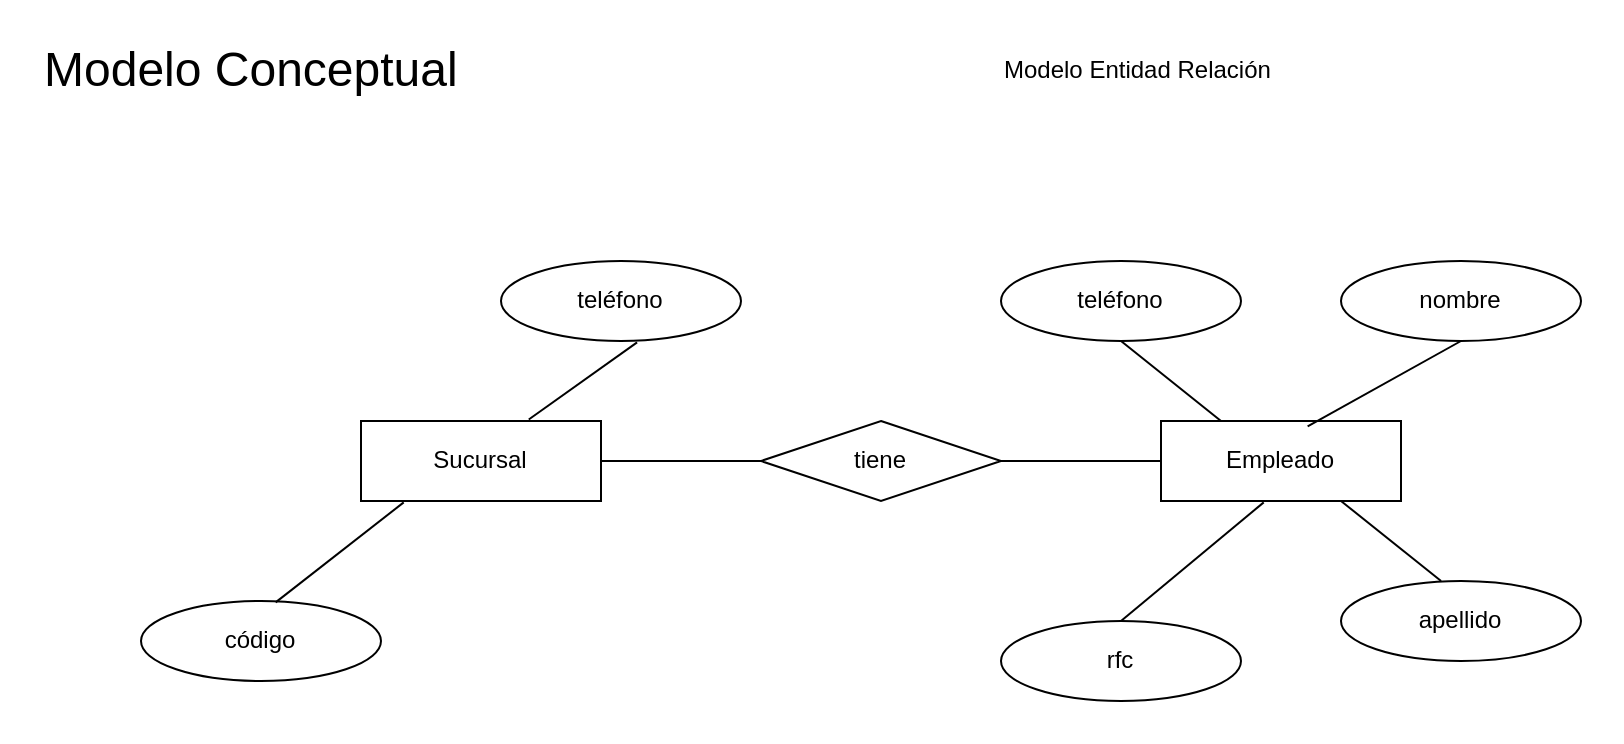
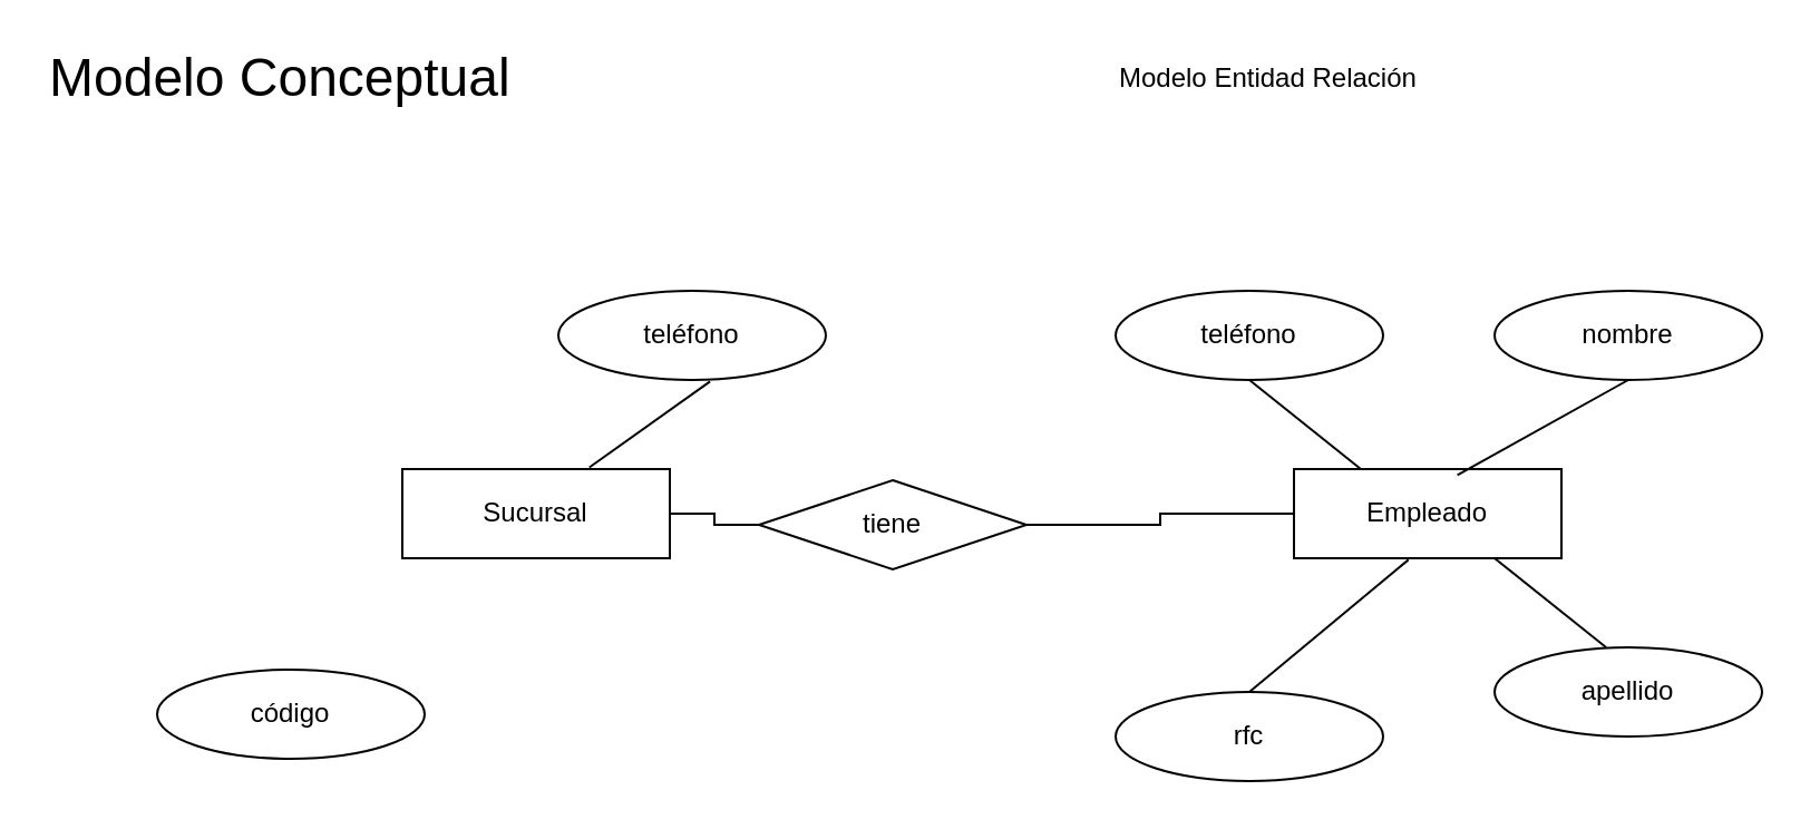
  <mxCell id="0" />
  <mxCell id="1" parent="0" />
  <mxCell id="2" value="Modelo Conceptual" style="text;html=1;align=left;verticalAlign=middle;whiteSpace=wrap;rounded=0;fontSize=24;" vertex="1" parent="1"><mxGeometry x="20" y="20" width="220" height="30" as="geometry" /></mxCell>
  <mxCell id="3" value="Sucursal" style="rounded=0;whiteSpace=wrap;html=1;" vertex="1" parent="1"><mxGeometry x="180" y="210" width="120" height="40" as="geometry" /></mxCell>
  <mxCell id="4" value="teléfono" style="ellipse;whiteSpace=wrap;html=1;" vertex="1" parent="1"><mxGeometry x="250" y="130" width="120" height="40" as="geometry" /></mxCell>
  <mxCell id="5" value="código" style="ellipse;whiteSpace=wrap;html=1;" vertex="1" parent="1"><mxGeometry x="70" y="300" width="120" height="40" as="geometry" /></mxCell>
  <mxCell id="6" value="" style="endArrow=none;html=1;rounded=0;entryX=0.567;entryY=1.017;entryDx=0;entryDy=0;entryPerimeter=0;exitX=0.699;exitY=-0.019;exitDx=0;exitDy=0;exitPerimeter=0;" edge="1" parent="1" source="3" target="4"><mxGeometry width="50" height="50" relative="1" as="geometry"><mxPoint x="400" y="260" as="sourcePoint" /><mxPoint x="450" y="210" as="targetPoint" /></mxGeometry></mxCell>
- <mxCell id="7" value="" style="endArrow=none;html=1;rounded=0;exitX=0.561;exitY=0.017;exitDx=0;exitDy=0;exitPerimeter=0;entryX=0.178;entryY=1.017;entryDx=0;entryDy=0;entryPerimeter=0;" edge="1" parent="1" source="5" target="3"><mxGeometry width="50" height="50" relative="1" as="geometry"><mxPoint x="400" y="260" as="sourcePoint" /><mxPoint x="450" y="210" as="targetPoint" /></mxGeometry></mxCell>
  <mxCell id="8" value="Empleado" style="rounded=0;whiteSpace=wrap;html=1;" vertex="1" parent="1"><mxGeometry x="580" y="210" width="120" height="40" as="geometry" /></mxCell>
  <mxCell id="9" value="nombre" style="ellipse;whiteSpace=wrap;html=1;" vertex="1" parent="1"><mxGeometry x="670" y="130" width="120" height="40" as="geometry" /></mxCell>
  <mxCell id="10" value="apellido" style="ellipse;whiteSpace=wrap;html=1;" vertex="1" parent="1"><mxGeometry x="670" y="290" width="120" height="40" as="geometry" /></mxCell>
  <mxCell id="11" value="rfc" style="ellipse;whiteSpace=wrap;html=1;" vertex="1" parent="1"><mxGeometry x="500" y="310" width="120" height="40" as="geometry" /></mxCell>
  <mxCell id="12" value="teléfono" style="ellipse;whiteSpace=wrap;html=1;" vertex="1" parent="1"><mxGeometry x="500" y="130" width="120" height="40" as="geometry" /></mxCell>
  <mxCell id="13" value="" style="endArrow=none;html=1;rounded=0;entryX=0.5;entryY=1;entryDx=0;entryDy=0;exitX=0.25;exitY=0;exitDx=0;exitDy=0;" edge="1" parent="1" source="8" target="12"><mxGeometry width="50" height="50" relative="1" as="geometry"><mxPoint x="430" y="260" as="sourcePoint" /><mxPoint x="480" y="210" as="targetPoint" /></mxGeometry></mxCell>
  <mxCell id="14" value="" style="endArrow=none;html=1;rounded=0;entryX=0.5;entryY=1;entryDx=0;entryDy=0;exitX=0.611;exitY=0.067;exitDx=0;exitDy=0;exitPerimeter=0;" edge="1" parent="1" source="8" target="9"><mxGeometry width="50" height="50" relative="1" as="geometry"><mxPoint x="430" y="260" as="sourcePoint" /><mxPoint x="480" y="210" as="targetPoint" /></mxGeometry></mxCell>
  <mxCell id="15" value="" style="endArrow=none;html=1;rounded=0;exitX=0.5;exitY=0;exitDx=0;exitDy=0;entryX=0.428;entryY=1.017;entryDx=0;entryDy=0;entryPerimeter=0;" edge="1" parent="1" source="11" target="8"><mxGeometry width="50" height="50" relative="1" as="geometry"><mxPoint x="430" y="260" as="sourcePoint" /><mxPoint x="480" y="210" as="targetPoint" /></mxGeometry></mxCell>
  <mxCell id="16" value="" style="endArrow=none;html=1;rounded=0;exitX=0.417;exitY=0;exitDx=0;exitDy=0;exitPerimeter=0;entryX=0.75;entryY=1;entryDx=0;entryDy=0;" edge="1" parent="1" source="10" target="8"><mxGeometry width="50" height="50" relative="1" as="geometry"><mxPoint x="430" y="260" as="sourcePoint" /><mxPoint x="480" y="210" as="targetPoint" /></mxGeometry></mxCell>
  <mxCell id="17" value="Modelo Entidad Relación" style="text;html=1;align=left;verticalAlign=middle;whiteSpace=wrap;rounded=0;" vertex="1" parent="1"><mxGeometry x="500" y="20" width="190" height="30" as="geometry" /></mxCell>
  <mxCell id="18" style="edgeStyle=orthogonalEdgeStyle;rounded=0;orthogonalLoop=1;jettySize=auto;html=1;entryX=1;entryY=0.5;entryDx=0;entryDy=0;endArrow=none;startFill=0;" edge="1" parent="1" source="20" target="3"><mxGeometry relative="1" as="geometry" /></mxCell>
  <mxCell id="19" style="edgeStyle=orthogonalEdgeStyle;rounded=0;orthogonalLoop=1;jettySize=auto;html=1;entryX=0;entryY=0.5;entryDx=0;entryDy=0;endArrow=none;startFill=0;" edge="1" parent="1" source="20" target="8"><mxGeometry relative="1" as="geometry" /></mxCell>
- <mxCell id="20" value="tiene" style="rhombus;whiteSpace=wrap;html=1;" vertex="1" parent="1"><mxGeometry x="380" y="210" width="120" height="40" as="geometry" /></mxCell>
+ <mxCell id="20" value="tiene" style="rhombus;whiteSpace=wrap;html=1;" vertex="1" parent="1"><mxGeometry x="340" y="215" width="120" height="40" as="geometry" /></mxCell>
